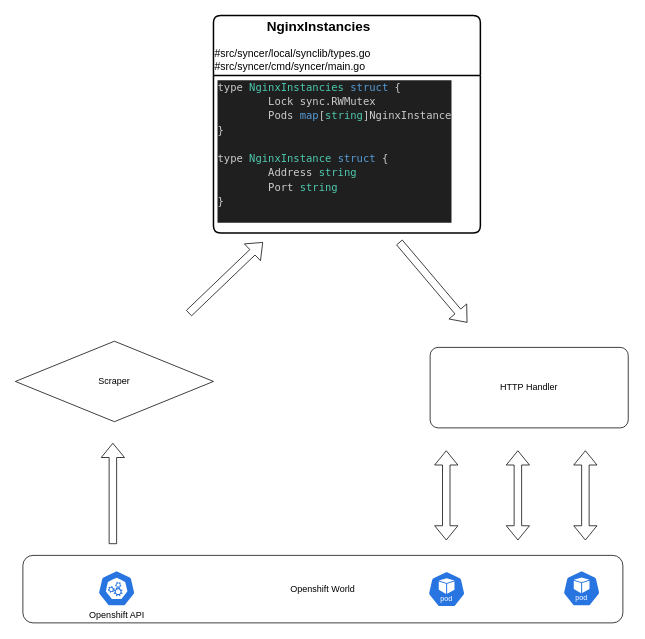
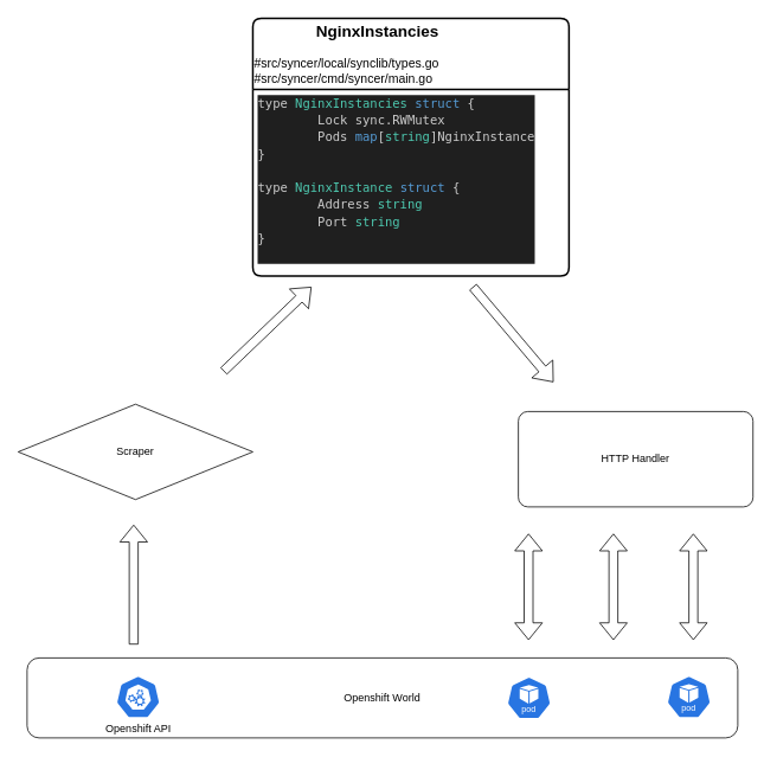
  <mxCell id="0" />
  <mxCell id="1" parent="0" />
  <mxCell id="2" style="edgeStyle=orthogonalEdgeStyle;rounded=0;orthogonalLoop=1;jettySize=auto;html=1;exitX=0.5;exitY=0;exitDx=0;exitDy=0;" edge="1" parent="1" source="4" target="3"><mxGeometry relative="1" as="geometry" /></mxCell>
  <mxCell id="3" value="&lt;div style=&quot;text-align: right;&quot;&gt;&lt;span style=&quot;background-color: initial;&quot;&gt;&lt;b&gt;&lt;font style=&quot;font-size: 18px;&quot;&gt;NginxInstancies&lt;/font&gt;&lt;/b&gt;&lt;/span&gt;&lt;/div&gt;&lt;div style=&quot;text-align: right;&quot;&gt;&lt;br&gt;&lt;/div&gt;#src/syncer/local/synclib/types.go&lt;br&gt;#src/syncer/cmd/syncer/main.go" style="swimlane;childLayout=stackLayout;horizontal=1;startSize=80;horizontalStack=0;rounded=1;fontSize=14;fontStyle=0;strokeWidth=2;resizeParent=0;resizeLast=1;shadow=0;dashed=0;align=left;arcSize=4;whiteSpace=wrap;html=1;" vertex="1" parent="1"><mxGeometry x="284.13" width="355.87" height="290" as="geometry" y="20" /></mxCell>
  <mxCell id="4" value="&lt;div style=&quot;color: rgb(204, 204, 204); background-color: rgb(31, 31, 31); font-family: &amp;quot;Droid Sans Mono&amp;quot;, &amp;quot;monospace&amp;quot;, monospace; font-size: 14px; line-height: 19px;&quot;&gt;&lt;div&gt;&lt;div style=&quot;line-height: 19px;&quot;&gt;&lt;div&gt;type &lt;span style=&quot;color: #4ec9b0;&quot;&gt;NginxInstancies&lt;/span&gt; &lt;span style=&quot;color: #569cd6;&quot;&gt;struct&lt;/span&gt; {&lt;/div&gt;&lt;div&gt;    &lt;span style=&quot;white-space: pre;&quot;&gt;&#09;&lt;/span&gt;Lock sync.RWMutex&lt;/div&gt;&lt;div&gt;    &lt;span style=&quot;white-space: pre;&quot;&gt;&#09;&lt;/span&gt;Pods &lt;span style=&quot;color: #569cd6;&quot;&gt;map&lt;/span&gt;[&lt;span style=&quot;color: #4ec9b0;&quot;&gt;string&lt;/span&gt;]NginxInstance&lt;/div&gt;&lt;div&gt;}&lt;/div&gt;&lt;/div&gt;&lt;/div&gt;&lt;div&gt;&lt;br&gt;&lt;/div&gt;&lt;div&gt;type &lt;span style=&quot;color: #4ec9b0;&quot;&gt;NginxInstance&lt;/span&gt; &lt;span style=&quot;color: #569cd6;&quot;&gt;struct&lt;/span&gt; {&lt;/div&gt;&lt;div&gt;    &lt;span style=&quot;white-space: pre;&quot;&gt;&#09;&lt;/span&gt;Address &lt;span style=&quot;color: #4ec9b0;&quot;&gt;string&lt;/span&gt;&lt;/div&gt;&lt;div&gt;    &lt;span style=&quot;white-space: pre;&quot;&gt;&#09;&lt;/span&gt;Port    &lt;span style=&quot;color: #4ec9b0;&quot;&gt;string&lt;/span&gt;&lt;/div&gt;&lt;div&gt;}&lt;/div&gt;&lt;br&gt;&lt;/div&gt;" style="align=left;strokeColor=none;fillColor=none;spacingLeft=4;fontSize=12;verticalAlign=top;resizable=0;rotatable=0;part=1;html=1;" vertex="1" parent="3"><mxGeometry y="80" width="355.87" height="210" as="geometry" /></mxCell>
  <mxCell id="5" value="Scraper" style="rhombus;arcSize=10;whiteSpace=wrap;html=1;align=center;" vertex="1" parent="1"><mxGeometry x="20" y="454.444" width="264.126" height="107.302" as="geometry" /></mxCell>
- <mxCell id="6" value="HTTP Handler" style="rounded=1;arcSize=10;whiteSpace=wrap;html=1;align=center;" vertex="1" parent="1"><mxGeometry x="573.014" y="462.698" width="264.126" height="107.302" as="geometry" /></mxCell>
+ <mxCell id="6" value="HTTP Handler" style="rounded=1;arcSize=10;whiteSpace=wrap;html=1;align=center;" vertex="1" parent="1"><mxGeometry x="583.014" y="462.698" width="264.126" height="107.302" as="geometry" /></mxCell>
  <mxCell id="7" value="" style="shape=flexArrow;endArrow=classic;html=1;rounded=0;" edge="1" parent="1"><mxGeometry width="50" height="50" relative="1" as="geometry"><mxPoint x="251.11" y="417.302" as="sourcePoint" /><mxPoint x="350.158" y="322.381" as="targetPoint" /></mxGeometry></mxCell>
  <mxCell id="8" value="" style="shape=flexArrow;endArrow=classic;html=1;rounded=0;" edge="1" parent="1"><mxGeometry width="50" height="50" relative="1" as="geometry"><mxPoint x="531.744" y="322.381" as="sourcePoint" /><mxPoint x="622.538" y="429.683" as="targetPoint" /></mxGeometry></mxCell>
  <mxCell id="9" value="Openshift World" style="rounded=1;whiteSpace=wrap;html=1;" vertex="1" parent="1"><mxGeometry x="30" y="740" width="800" height="90" as="geometry" /></mxCell>
  <mxCell id="10" value="&lt;br&gt;&lt;br&gt;&lt;br&gt;&lt;br&gt;&lt;br&gt;Openshift API" style="aspect=fixed;sketch=0;html=1;dashed=0;whitespace=wrap;fillColor=#2875E2;strokeColor=#ffffff;points=[[0.005,0.63,0],[0.1,0.2,0],[0.9,0.2,0],[0.5,0,0],[0.995,0.63,0],[0.72,0.99,0],[0.5,1,0],[0.28,0.99,0]];shape=mxgraph.kubernetes.icon2;prIcon=api" vertex="1" parent="1"><mxGeometry x="130" y="760" width="50" height="48" as="geometry" /></mxCell>
  <mxCell id="11" value="" style="shape=flexArrow;endArrow=classic;html=1;rounded=0;" edge="1" parent="1"><mxGeometry width="50" height="50" relative="1" as="geometry"><mxPoint x="150" y="724.922" as="sourcePoint" /><mxPoint x="150" y="590" as="targetPoint" /></mxGeometry></mxCell>
  <mxCell id="12" value="" style="aspect=fixed;sketch=0;html=1;dashed=0;whitespace=wrap;fillColor=#2875E2;strokeColor=#ffffff;points=[[0.005,0.63,0],[0.1,0.2,0],[0.9,0.2,0],[0.5,0,0],[0.995,0.63,0],[0.72,0.99,0],[0.5,1,0],[0.28,0.99,0]];shape=mxgraph.kubernetes.icon2;kubernetesLabel=1;prIcon=pod" vertex="1" parent="1"><mxGeometry x="570" y="761" width="50" height="48" as="geometry" /></mxCell>
  <mxCell id="13" value="" style="aspect=fixed;sketch=0;html=1;dashed=0;whitespace=wrap;fillColor=#2875E2;strokeColor=#ffffff;points=[[0.005,0.63,0],[0.1,0.2,0],[0.9,0.2,0],[0.5,0,0],[0.995,0.63,0],[0.72,0.99,0],[0.5,1,0],[0.28,0.99,0]];shape=mxgraph.kubernetes.icon2;kubernetesLabel=1;prIcon=pod" vertex="1" parent="1"><mxGeometry x="750" y="760" width="50" height="48" as="geometry" /></mxCell>
  <mxCell id="14" value="" style="shape=flexArrow;endArrow=classic;startArrow=classic;html=1;rounded=0;" edge="1" parent="1"><mxGeometry width="100" height="100" relative="1" as="geometry"><mxPoint x="594.5" y="720" as="sourcePoint" /><mxPoint x="594.5" y="600" as="targetPoint" /></mxGeometry></mxCell>
  <mxCell id="15" value="" style="shape=flexArrow;endArrow=classic;startArrow=classic;html=1;rounded=0;" edge="1" parent="1"><mxGeometry width="100" height="100" relative="1" as="geometry"><mxPoint x="690" y="720" as="sourcePoint" /><mxPoint x="690" y="600" as="targetPoint" /></mxGeometry></mxCell>
  <mxCell id="16" value="" style="shape=flexArrow;endArrow=classic;startArrow=classic;html=1;rounded=0;" edge="1" parent="1"><mxGeometry width="100" height="100" relative="1" as="geometry"><mxPoint x="780" y="720" as="sourcePoint" /><mxPoint x="780" y="600" as="targetPoint" /></mxGeometry></mxCell>
